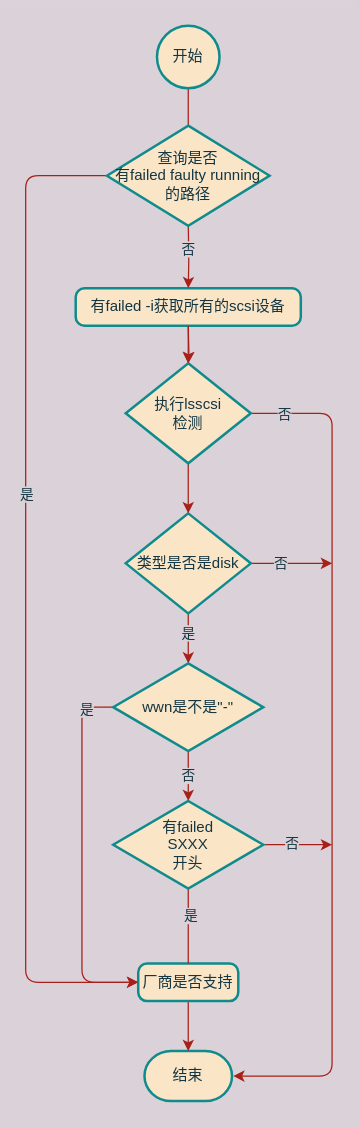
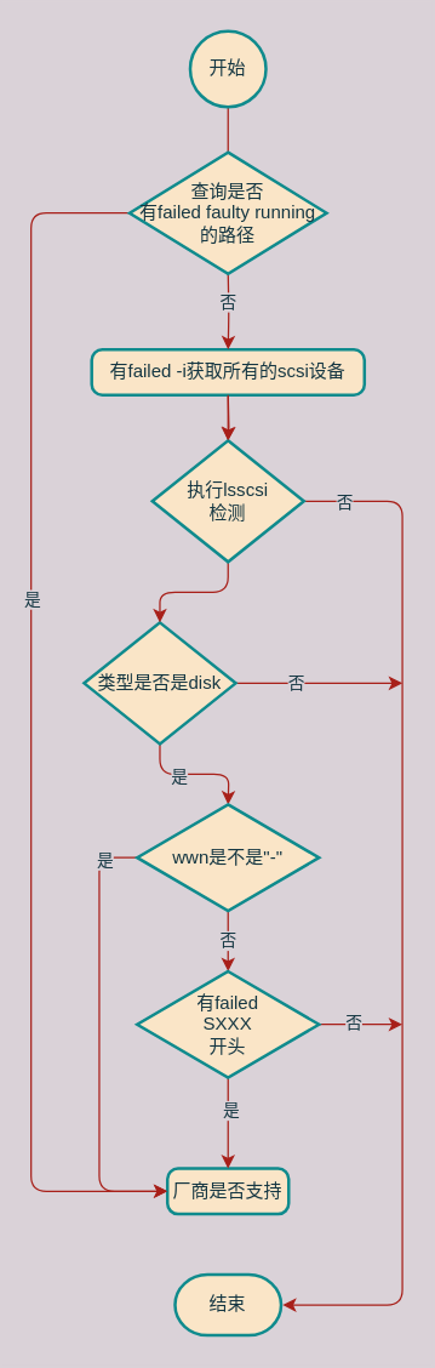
  <mxCell id="0" />
  <mxCell id="1" parent="0" />
  <mxCell id="2" style="edgeStyle=orthogonalEdgeStyle;rounded=0;orthogonalLoop=1;jettySize=auto;html=1;exitX=0.5;exitY=1;exitDx=0;exitDy=0;exitPerimeter=0;entryX=0.5;entryY=0;entryDx=0;entryDy=0;strokeColor=#A8201A;fontColor=#143642;labelBackgroundColor=#DAD2D8;entryPerimeter=0;endArrow=none;" edge="1" parent="1" source="3" target="32"><mxGeometry relative="1" as="geometry"><mxPoint x="150" y="150" as="targetPoint" /></mxGeometry></mxCell>
  <mxCell id="3" value="开始" style="strokeWidth=2;html=1;shape=mxgraph.flowchart.start_2;whiteSpace=wrap;rounded=0;sketch=0;fillColor=#FAE5C7;fontColor=#143642;strokeColor=#0F8B8D;" parent="1" vertex="1"><mxGeometry x="125" y="20" width="50" height="50" as="geometry" /></mxCell>
  <mxCell id="4" value="" style="edgeStyle=orthogonalEdgeStyle;curved=0;rounded=1;sketch=0;orthogonalLoop=1;jettySize=auto;html=1;strokeColor=#A8201A;fillColor=#FAE5C7;fontColor=#143642;labelBackgroundColor=#DAD2D8;" parent="1" source="5" target="26" edge="1"><mxGeometry relative="1" as="geometry" /></mxCell>
  <mxCell id="5" value="有failed -i获取所有的scsi设备" style="rounded=1;whiteSpace=wrap;html=1;absoluteArcSize=1;arcSize=14;strokeWidth=2;sketch=0;fillColor=#FAE5C7;fontColor=#143642;strokeColor=#0F8B8D;" parent="1" vertex="1"><mxGeometry x="60" y="230" width="180" height="30" as="geometry" /></mxCell>
  <mxCell id="6" value="" style="edgeStyle=orthogonalEdgeStyle;curved=0;rounded=1;sketch=0;orthogonalLoop=1;jettySize=auto;html=1;strokeColor=#A8201A;fillColor=#FAE5C7;fontColor=#143642;labelBackgroundColor=#DAD2D8;" parent="1" source="10" edge="1"><mxGeometry relative="1" as="geometry"><mxPoint x="150" y="530" as="targetPoint" /></mxGeometry></mxCell>
  <mxCell id="7" value="是" style="edgeLabel;html=1;align=center;verticalAlign=middle;resizable=0;points=[];fontColor=#143642;labelBackgroundColor=#DAD2D8;" parent="6" vertex="1" connectable="0"><mxGeometry x="-0.25" y="-1" relative="1" as="geometry"><mxPoint as="offset" /></mxGeometry></mxCell>
  <mxCell id="8" style="edgeStyle=orthogonalEdgeStyle;curved=0;rounded=1;sketch=0;orthogonalLoop=1;jettySize=auto;html=1;exitX=1;exitY=0.5;exitDx=0;exitDy=0;exitPerimeter=0;strokeColor=#A8201A;fillColor=#FAE5C7;fontColor=#143642;labelBackgroundColor=#DAD2D8;" parent="1" source="10" edge="1"><mxGeometry relative="1" as="geometry"><mxPoint x="265" y="450" as="targetPoint" /></mxGeometry></mxCell>
  <mxCell id="9" value="否" style="edgeLabel;html=1;align=center;verticalAlign=middle;resizable=0;points=[];fontColor=#143642;labelBackgroundColor=#DAD2D8;" parent="8" vertex="1" connectable="0"><mxGeometry x="-0.292" y="1" relative="1" as="geometry"><mxPoint as="offset" /></mxGeometry></mxCell>
- <mxCell id="10" value="类型是否是disk" style="strokeWidth=2;html=1;shape=mxgraph.flowchart.decision;whiteSpace=wrap;rounded=0;sketch=0;fillColor=#FAE5C7;fontColor=#143642;strokeColor=#0F8B8D;" parent="1" vertex="1"><mxGeometry x="100" y="410" width="100" height="80" as="geometry" /></mxCell>
+ <mxCell id="10" value="类型是否是disk" style="strokeWidth=2;html=1;shape=mxgraph.flowchart.decision;whiteSpace=wrap;rounded=0;sketch=0;fillColor=#FAE5C7;fontColor=#143642;strokeColor=#0F8B8D;" parent="1" vertex="1"><mxGeometry x="55" y="410" width="100" height="80" as="geometry" /></mxCell>
  <mxCell id="11" value="结束" style="strokeWidth=2;html=1;shape=mxgraph.flowchart.terminator;whiteSpace=wrap;rounded=0;sketch=0;fillColor=#FAE5C7;fontColor=#143642;strokeColor=#0F8B8D;" parent="1" vertex="1"><mxGeometry x="115" y="840" width="70" height="40" as="geometry" /></mxCell>
  <mxCell id="12" style="edgeStyle=orthogonalEdgeStyle;curved=0;rounded=1;sketch=0;orthogonalLoop=1;jettySize=auto;html=1;strokeColor=#A8201A;fillColor=#FAE5C7;fontColor=#143642;entryX=0;entryY=0.5;entryDx=0;entryDy=0;exitX=0;exitY=0.5;exitDx=0;exitDy=0;exitPerimeter=0;labelBackgroundColor=#DAD2D8;" parent="1" source="17" target="15" edge="1"><mxGeometry relative="1" as="geometry"><mxPoint x="255" y="545" as="targetPoint" /><mxPoint x="85" y="560" as="sourcePoint" /><Array as="points"><mxPoint x="65" y="565" /><mxPoint x="65" y="785" /></Array></mxGeometry></mxCell>
  <mxCell id="13" value="是" style="edgeLabel;html=1;align=center;verticalAlign=middle;resizable=0;points=[];fontColor=#143642;labelBackgroundColor=#DAD2D8;" parent="12" vertex="1" connectable="0"><mxGeometry x="-0.851" y="1" relative="1" as="geometry"><mxPoint as="offset" /></mxGeometry></mxCell>
- <mxCell id="14" style="edgeStyle=orthogonalEdgeStyle;curved=0;rounded=1;sketch=0;orthogonalLoop=1;jettySize=auto;html=1;exitX=0.5;exitY=1;exitDx=0;exitDy=0;entryX=0.5;entryY=0;entryDx=0;entryDy=0;entryPerimeter=0;strokeColor=#A8201A;fillColor=#FAE5C7;fontColor=#143642;labelBackgroundColor=#DAD2D8;" parent="1" source="15" target="11" edge="1"><mxGeometry relative="1" as="geometry" /></mxCell>
  <mxCell id="15" value="厂商是否支持" style="rounded=1;whiteSpace=wrap;html=1;absoluteArcSize=1;arcSize=14;strokeWidth=2;sketch=0;fontColor=#143642;strokeColor=#0F8B8D;fillColor=#FAE5C7;" parent="1" vertex="1"><mxGeometry x="110" y="770" width="80" height="30" as="geometry" /></mxCell>
  <mxCell id="16" value="否" style="edgeStyle=orthogonalEdgeStyle;curved=0;rounded=1;sketch=0;orthogonalLoop=1;jettySize=auto;html=1;strokeColor=#A8201A;fillColor=#FAE5C7;fontColor=#143642;labelBackgroundColor=#DAD2D8;" parent="1" source="17" target="22" edge="1"><mxGeometry relative="1" as="geometry" /></mxCell>
  <mxCell id="17" value="&lt;span&gt;wwn是不是&quot;-&quot;&lt;/span&gt;" style="strokeWidth=2;html=1;shape=mxgraph.flowchart.decision;whiteSpace=wrap;rounded=0;sketch=0;fillColor=#FAE5C7;fontColor=#143642;strokeColor=#0F8B8D;" parent="1" vertex="1"><mxGeometry x="90" y="530" width="120" height="70" as="geometry" /></mxCell>
- <mxCell id="18" value="" style="edgeStyle=orthogonalEdgeStyle;curved=0;rounded=1;sketch=0;orthogonalLoop=1;jettySize=auto;html=1;strokeColor=#A8201A;fillColor=#FAE5C7;fontColor=#143642;labelBackgroundColor=#DAD2D8;endArrow=none;" parent="1" source="22" target="15" edge="1"><mxGeometry relative="1" as="geometry" /></mxCell>
+ <mxCell id="18" value="" style="edgeStyle=orthogonalEdgeStyle;curved=0;rounded=1;sketch=0;orthogonalLoop=1;jettySize=auto;html=1;strokeColor=#A8201A;fillColor=#FAE5C7;fontColor=#143642;labelBackgroundColor=#DAD2D8;" parent="1" source="22" target="15" edge="1"><mxGeometry relative="1" as="geometry" /></mxCell>
  <mxCell id="19" value="是" style="edgeLabel;html=1;align=center;verticalAlign=middle;resizable=0;points=[];fontColor=#143642;labelBackgroundColor=#DAD2D8;" parent="18" vertex="1" connectable="0"><mxGeometry x="-0.3" y="1" relative="1" as="geometry"><mxPoint as="offset" /></mxGeometry></mxCell>
  <mxCell id="20" style="edgeStyle=orthogonalEdgeStyle;curved=0;rounded=1;sketch=0;orthogonalLoop=1;jettySize=auto;html=1;strokeColor=#A8201A;fillColor=#FAE5C7;fontColor=#143642;labelBackgroundColor=#DAD2D8;" parent="1" source="22" edge="1"><mxGeometry relative="1" as="geometry"><mxPoint x="265" y="675" as="targetPoint" /></mxGeometry></mxCell>
  <mxCell id="21" value="否" style="edgeLabel;html=1;align=center;verticalAlign=middle;resizable=0;points=[];fontColor=#143642;labelBackgroundColor=#DAD2D8;" parent="20" vertex="1" connectable="0"><mxGeometry x="-0.2" y="2" relative="1" as="geometry"><mxPoint as="offset" /></mxGeometry></mxCell>
  <mxCell id="22" value="&lt;span&gt;有failed&lt;br&gt;SXXX&lt;br&gt;开头&lt;/span&gt;" style="strokeWidth=2;html=1;shape=mxgraph.flowchart.decision;whiteSpace=wrap;rounded=0;sketch=0;fillColor=#FAE5C7;fontColor=#143642;strokeColor=#0F8B8D;" parent="1" vertex="1"><mxGeometry x="90" y="640" width="120" height="70" as="geometry" /></mxCell>
  <mxCell id="23" style="edgeStyle=orthogonalEdgeStyle;curved=0;rounded=1;sketch=0;orthogonalLoop=1;jettySize=auto;html=1;entryX=0.5;entryY=0;entryDx=0;entryDy=0;entryPerimeter=0;strokeColor=#A8201A;fillColor=#FAE5C7;fontColor=#143642;labelBackgroundColor=#DAD2D8;" parent="1" source="26" target="10" edge="1"><mxGeometry relative="1" as="geometry" /></mxCell>
  <mxCell id="24" style="edgeStyle=orthogonalEdgeStyle;curved=0;rounded=1;sketch=0;orthogonalLoop=1;jettySize=auto;html=1;strokeColor=#A8201A;fillColor=#FAE5C7;fontColor=#143642;labelBackgroundColor=#DAD2D8;" parent="1" source="26" edge="1"><mxGeometry relative="1" as="geometry"><mxPoint x="186" y="860" as="targetPoint" /><Array as="points"><mxPoint x="265" y="330" /><mxPoint x="265" y="860" /><mxPoint x="186" y="860" /></Array></mxGeometry></mxCell>
  <mxCell id="25" value="否" style="edgeLabel;html=1;align=center;verticalAlign=middle;resizable=0;points=[];fontColor=#143642;labelBackgroundColor=#DAD2D8;" parent="24" vertex="1" connectable="0"><mxGeometry x="-0.924" relative="1" as="geometry"><mxPoint as="offset" /></mxGeometry></mxCell>
  <mxCell id="26" value="执行lsscsi&lt;br&gt;检测" style="strokeWidth=2;html=1;shape=mxgraph.flowchart.decision;whiteSpace=wrap;rounded=0;sketch=0;fillColor=#FAE5C7;fontColor=#143642;strokeColor=#0F8B8D;" parent="1" vertex="1"><mxGeometry x="100" y="290" width="100" height="80" as="geometry" /></mxCell>
  <mxCell id="27" value="" style="edgeStyle=orthogonalEdgeStyle;rounded=0;orthogonalLoop=1;jettySize=auto;html=1;strokeColor=#A8201A;fontColor=#143642;labelBackgroundColor=#DAD2D8;" edge="1" parent="1" target="26"><mxGeometry relative="1" as="geometry"><mxPoint x="150" y="260" as="sourcePoint" /></mxGeometry></mxCell>
  <mxCell id="28" style="edgeStyle=orthogonalEdgeStyle;curved=0;rounded=1;sketch=0;orthogonalLoop=1;jettySize=auto;html=1;exitX=0;exitY=0.5;exitDx=0;exitDy=0;entryX=0;entryY=0.5;entryDx=0;entryDy=0;strokeColor=#A8201A;fillColor=#FAE5C7;fontColor=#143642;labelBackgroundColor=#DAD2D8;exitPerimeter=0;" edge="1" parent="1" source="32" target="15"><mxGeometry relative="1" as="geometry"><mxPoint x="40" y="165" as="sourcePoint" /><Array as="points"><mxPoint x="20" y="140" /><mxPoint x="20" y="785" /></Array></mxGeometry></mxCell>
  <mxCell id="29" value="是" style="edgeLabel;html=1;align=center;verticalAlign=middle;resizable=0;points=[];fontColor=#143642;labelBackgroundColor=#DAD2D8;" vertex="1" connectable="0" parent="28"><mxGeometry x="-0.203" relative="1" as="geometry"><mxPoint as="offset" /></mxGeometry></mxCell>
  <mxCell id="30" style="edgeStyle=orthogonalEdgeStyle;curved=0;rounded=1;sketch=0;orthogonalLoop=1;jettySize=auto;html=1;entryX=0.5;entryY=0;entryDx=0;entryDy=0;strokeColor=#A8201A;fillColor=#FAE5C7;fontColor=#143642;labelBackgroundColor=#DAD2D8;" edge="1" parent="1" target="5"><mxGeometry relative="1" as="geometry"><mxPoint x="150" y="180" as="sourcePoint" /></mxGeometry></mxCell>
  <mxCell id="31" value="否" style="edgeLabel;html=1;align=center;verticalAlign=middle;resizable=0;points=[];fontColor=#143642;labelBackgroundColor=#DAD2D8;" vertex="1" connectable="0" parent="30"><mxGeometry x="-0.28" y="-1" relative="1" as="geometry"><mxPoint as="offset" /></mxGeometry></mxCell>
  <mxCell id="32" value="&lt;span&gt;查询是否&lt;br&gt;有failed faulty running&lt;br&gt;的路径&lt;/span&gt;" style="strokeWidth=2;html=1;shape=mxgraph.flowchart.decision;whiteSpace=wrap;rounded=0;sketch=0;fillColor=#FAE5C7;fontColor=#143642;strokeColor=#0F8B8D;" vertex="1" parent="1"><mxGeometry x="85" y="100" width="130" height="80" as="geometry" /></mxCell>
